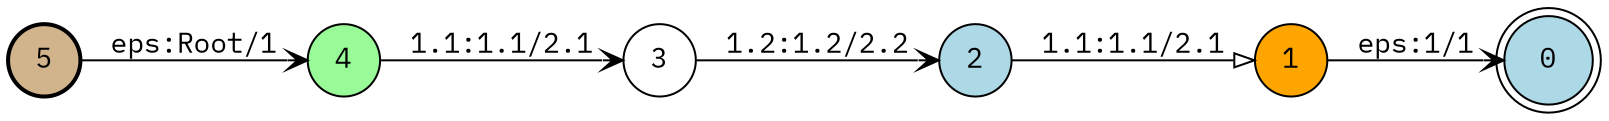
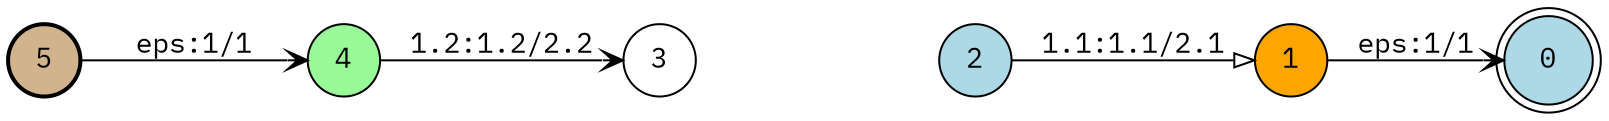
  digraph {
    fontname="IBM Plex Mono"
    nodesep=0.25
    rankdir=LR
    ranksep=0.4
    node [fillcolor=lightblue fontname="IBM Plex Mono" fontsize=14 shape=circle style="solid,filled"]
    edge [arrowhead=vee fontname="IBM Plex Mono" fontsize=14]
    n1 [fillcolor=tan label=5 style="bold,filled"]
    n2 [fillcolor=palegreen label=4]
    n3 [fillcolor=white label=3]
    n4 [label=2]
    n5 [label=0 shape=doublecircle]
    n6 [fillcolor=orange label=1]
-   n1 -> n2 [label="eps:Root/1"]
-   n2 -> n3 [label="1.1:1.1/2.1"]
-   n3 -> n4 [label="1.2:1.2/2.2"]
+   n1 -> n2 [label="eps:1/1"]
+   n2 -> n3 [label="1.2:1.2/2.2"]
    n4 -> n6 [arrowhead=onormal label="1.1:1.1/2.1"]
    n6 -> n5 [label="eps:1/1"]
  }
